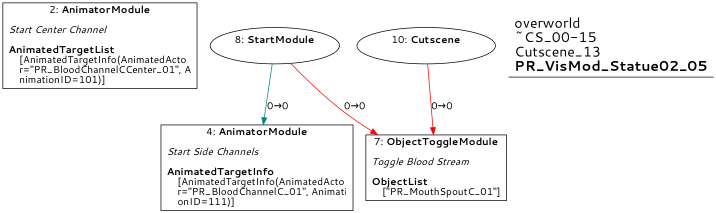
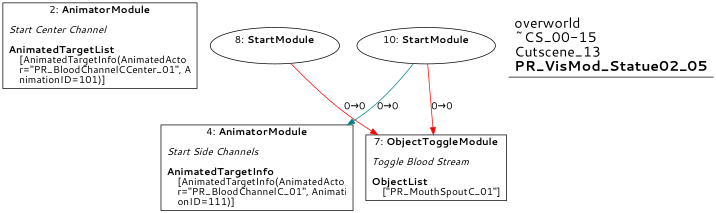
  digraph {
    fontname="Segoe UI"
    splines=spline
    node [fontname="Segoe UI" shape=box]
    edge [color=red fontname="Segoe UI"]
    n1 [label=<2: <b>AnimatorModule</b><br/><br/><i>Start Center Channel<br align="left"/></i><br align="left"/><b>AnimatedTargetList</b><br align="left"/>    [AnimatedTargetInfo(AnimatedActo<br align="left"/>    r=&quot;PR_BloodChannelCCenter_01&quot;, A<br align="left"/>    nimationID=101)]<br align="left"/>>]
    n2 [label=<4: <b>AnimatorModule</b><br/><br/><i>Start Side Channels<br align="left"/></i><br align="left"/><b>AnimatedTargetInfo</b><br align="left"/>    [AnimatedTargetInfo(AnimatedActo<br align="left"/>    r=&quot;PR_BloodChannelC_01&quot;, Animati<br align="left"/>    onID=111)]<br align="left"/>>]
    n3 [label=<7: <b>ObjectToggleModule</b><br/><br/><i>Toggle Blood Stream<br align="left"/></i><br align="left"/><b>ObjectList</b><br align="left"/>    [&quot;PR_MouthSpoutC_01&quot;]<br align="left"/>>]
    n4 [label=<8: <b>StartModule</b><br/><br/>> shape=oval]
-   n5 [label=<10: <b>Cutscene</b><br/><br/>> shape=oval]
+   n5 [label=<10: <b>StartModule</b><br/><br/>> shape=oval]
    n6 [label=<<font point-size="20">overworld<br align="left"/>~CS_00-15<br align="left"/>Cutscene_13<br align="left"/><b>PR_VisMod_Statue02_05</b><br align="left"/></font>> shape=underline]
    n4 -> n3 [label="0→0"]
-   n4 -> n2 [color=teal label="0→0"]
+   n5 -> n2 [color=teal label="0→0"]
    n5 -> n3 [label="0→0"]
  }
